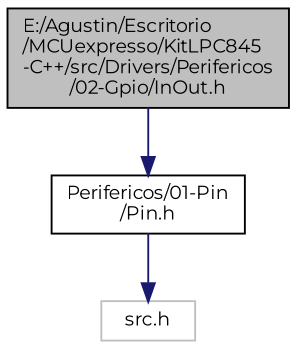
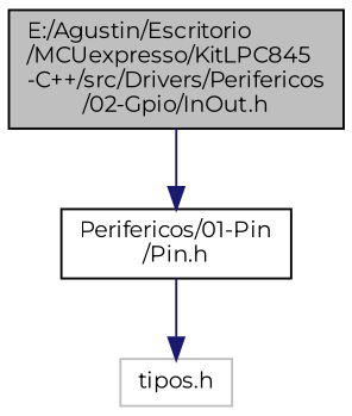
  digraph {
    fontname=Montserrat
    node [color=black fillcolor=white fontname=Montserrat fontsize=10 shape=record style=filled]
    edge [color=midnightblue fontname=Montserrat fontsize=10 labelfontname=Helvetica labelfontsize=10 style=solid]
    n1 [fillcolor=grey75 fontcolor=black height=0.2 label="E:/Agustin/Escritorio\l/MCUexpresso/KitLPC845\l-C++/src/Drivers/Perifericos\l/02-Gpio/InOut.h" width=0.4]
    n2 [height=0.2 label="Perifericos/01-Pin\l/Pin.h" width=0.4]
-   n3 [color=grey75 height=0.2 label="src.h" width=0.4]
+   n3 [color=grey75 height=0.2 label="tipos.h" width=0.4]
    n1 -> n2
    n2 -> n3
  }
